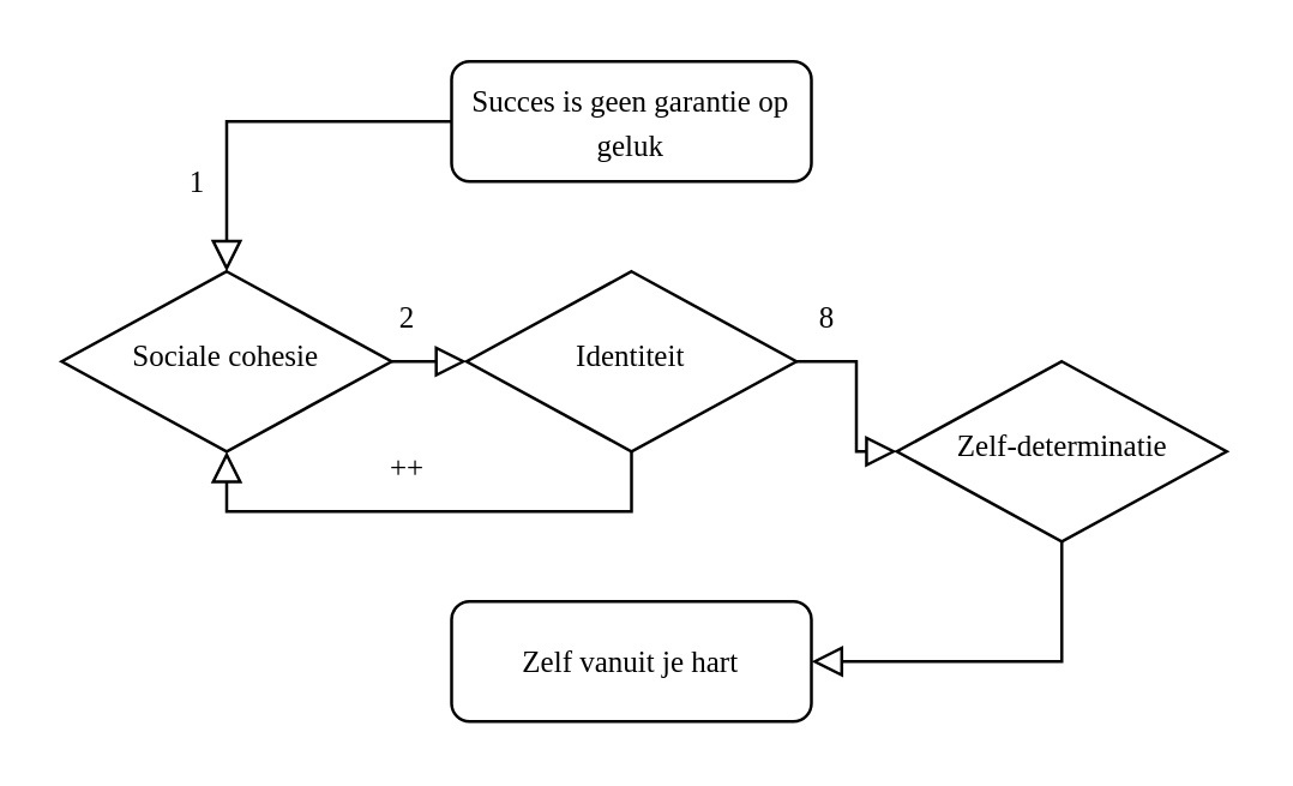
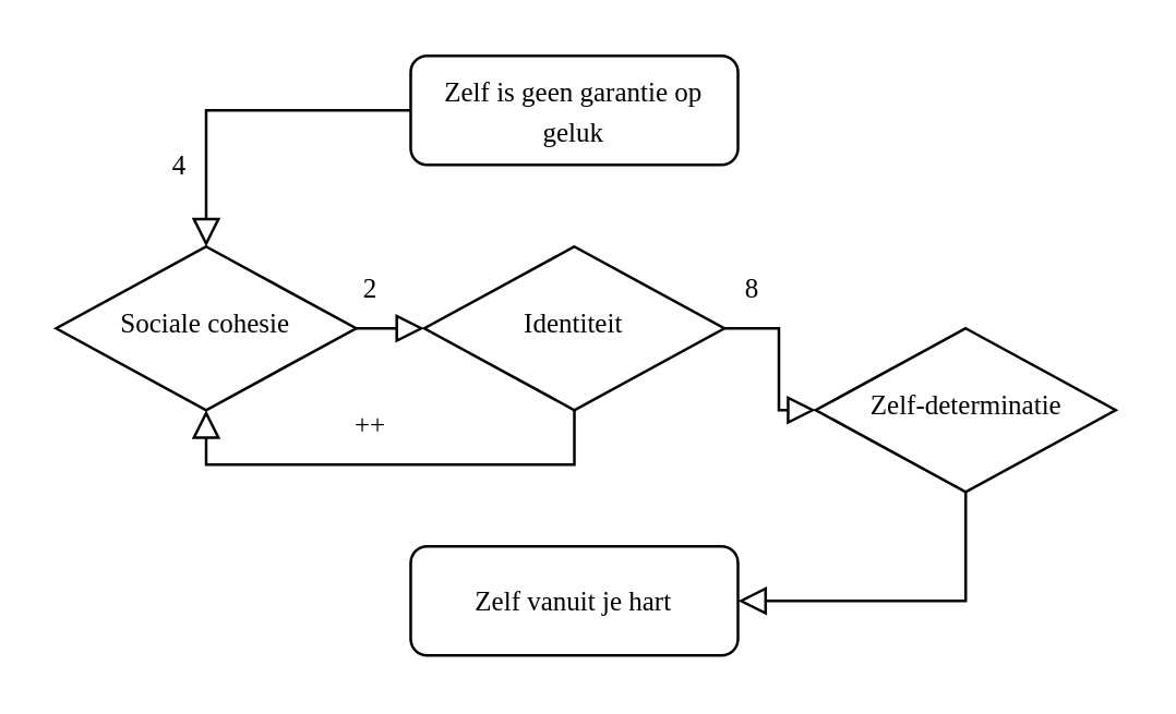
  <mxCell id="0" />
  <mxCell id="1" parent="0" />
- <mxCell id="2" value="&lt;font style=&quot;font-size: 10px;&quot; face=&quot;Tahoma&quot;&gt;Succes is geen garantie op geluk&lt;/font&gt;" style="rounded=1;whiteSpace=wrap;html=1;fontSize=12;glass=0;strokeWidth=1;shadow=0;" parent="1" vertex="1"><mxGeometry x="150" y="20" width="120" height="40" as="geometry" /></mxCell>
+ <mxCell id="2" value="&lt;font style=&quot;font-size: 10px;&quot; face=&quot;Tahoma&quot;&gt;Zelf is geen garantie op geluk&lt;/font&gt;" style="rounded=1;whiteSpace=wrap;html=1;fontSize=12;glass=0;strokeWidth=1;shadow=0;" parent="1" vertex="1"><mxGeometry x="150" y="20" width="120" height="40" as="geometry" /></mxCell>
  <mxCell id="3" value="&lt;font style=&quot;font-size: 10px;&quot; face=&quot;Tahoma&quot;&gt;Zelf-determinatie&lt;/font&gt;" style="rhombus;whiteSpace=wrap;html=1;shadow=0;fontFamily=Helvetica;fontSize=12;align=center;strokeWidth=1;spacing=6;spacingTop=-4;" parent="1" vertex="1"><mxGeometry x="298.5" y="120" width="110" height="60" as="geometry" /></mxCell>
  <mxCell id="4" value="&lt;font style=&quot;font-size: 10px;&quot; face=&quot;Tahoma&quot;&gt;Identiteit&lt;/font&gt;" style="rhombus;whiteSpace=wrap;html=1;shadow=0;fontFamily=Helvetica;fontSize=12;align=center;strokeWidth=1;spacing=6;spacingTop=-4;" parent="1" vertex="1"><mxGeometry x="155" y="90" width="110" height="60" as="geometry" /></mxCell>
  <mxCell id="5" value="&lt;font style=&quot;font-size: 10px;&quot; face=&quot;Tahoma&quot;&gt;Sociale cohesie&lt;/font&gt;" style="rhombus;whiteSpace=wrap;html=1;shadow=0;fontFamily=Helvetica;fontSize=12;align=center;strokeWidth=1;spacing=6;spacingTop=-4;" parent="1" vertex="1"><mxGeometry x="20" y="90" width="110" height="60" as="geometry" /></mxCell>
  <mxCell id="6" value="" style="rounded=0;html=1;jettySize=auto;orthogonalLoop=1;fontSize=11;endArrow=block;endFill=0;endSize=8;strokeWidth=1;shadow=0;labelBackgroundColor=none;edgeStyle=orthogonalEdgeStyle;exitX=0;exitY=0.5;exitDx=0;exitDy=0;" parent="1" source="2" target="5" edge="1"><mxGeometry relative="1" as="geometry"><mxPoint x="290" y="60.029" as="sourcePoint" /><mxPoint x="355" y="110" as="targetPoint" /></mxGeometry></mxCell>
  <mxCell id="7" value="&lt;font style=&quot;font-size: 10px;&quot; face=&quot;Tahoma&quot;&gt;Zelf vanuit je hart&lt;/font&gt;" style="rounded=1;whiteSpace=wrap;html=1;fontSize=12;glass=0;strokeWidth=1;shadow=0;" parent="1" vertex="1"><mxGeometry x="150" y="200" width="120" height="40" as="geometry" /></mxCell>
  <mxCell id="8" value="" style="rounded=0;html=1;jettySize=auto;orthogonalLoop=1;fontSize=11;endArrow=block;endFill=0;endSize=8;strokeWidth=1;shadow=0;labelBackgroundColor=none;edgeStyle=orthogonalEdgeStyle;exitX=0.5;exitY=1;exitDx=0;exitDy=0;entryX=1;entryY=0.5;entryDx=0;entryDy=0;" parent="1" source="3" target="7" edge="1"><mxGeometry relative="1" as="geometry"><mxPoint x="280" y="50.029" as="sourcePoint" /><mxPoint x="358.486" y="100.008" as="targetPoint" /></mxGeometry></mxCell>
  <mxCell id="9" value="" style="rounded=0;html=1;jettySize=auto;orthogonalLoop=1;fontSize=11;endArrow=block;endFill=0;endSize=8;strokeWidth=1;shadow=0;labelBackgroundColor=none;edgeStyle=orthogonalEdgeStyle;exitX=1;exitY=0.5;exitDx=0;exitDy=0;entryX=0;entryY=0.5;entryDx=0;entryDy=0;" parent="1" source="4" target="3" edge="1"><mxGeometry relative="1" as="geometry"><mxPoint x="220" y="70" as="sourcePoint" /><mxPoint x="210" y="180" as="targetPoint" /></mxGeometry></mxCell>
  <mxCell id="10" value="" style="rounded=0;html=1;jettySize=auto;orthogonalLoop=1;fontSize=11;endArrow=block;endFill=0;endSize=8;strokeWidth=1;shadow=0;labelBackgroundColor=none;edgeStyle=orthogonalEdgeStyle;exitX=1;exitY=0.5;exitDx=0;exitDy=0;entryX=0;entryY=0.5;entryDx=0;entryDy=0;" parent="1" source="5" target="4" edge="1"><mxGeometry relative="1" as="geometry"><mxPoint x="160" y="50" as="sourcePoint" /><mxPoint x="85" y="100" as="targetPoint" /></mxGeometry></mxCell>
- <mxCell id="11" value="1" style="text;html=1;align=center;verticalAlign=middle;resizable=0;points=[];autosize=1;strokeColor=none;fillColor=none;fontSize=10;fontFamily=Tahoma;" parent="1" vertex="1"><mxGeometry x="50" y="45" width="30" height="30" as="geometry" /></mxCell>
+ <mxCell id="11" value="4" style="text;html=1;align=center;verticalAlign=middle;resizable=0;points=[];autosize=1;strokeColor=none;fillColor=none;fontSize=10;fontFamily=Tahoma;" parent="1" vertex="1"><mxGeometry x="50" y="45" width="30" height="30" as="geometry" /></mxCell>
  <mxCell id="12" value="2" style="text;html=1;align=center;verticalAlign=middle;resizable=0;points=[];autosize=1;strokeColor=none;fillColor=none;fontSize=10;fontFamily=Tahoma;" parent="1" vertex="1"><mxGeometry x="120" y="90" width="30" height="30" as="geometry" /></mxCell>
  <mxCell id="13" value="8" style="text;html=1;align=center;verticalAlign=middle;resizable=0;points=[];autosize=1;strokeColor=none;fillColor=none;fontSize=10;fontFamily=Tahoma;" parent="1" vertex="1"><mxGeometry x="260" y="90" width="30" height="30" as="geometry" /></mxCell>
  <mxCell id="14" value="" style="rounded=0;html=1;jettySize=auto;orthogonalLoop=1;fontSize=11;endArrow=block;endFill=0;endSize=8;strokeWidth=1;shadow=0;labelBackgroundColor=none;edgeStyle=orthogonalEdgeStyle;exitX=0.5;exitY=1;exitDx=0;exitDy=0;entryX=0.5;entryY=1;entryDx=0;entryDy=0;" parent="1" source="4" target="5" edge="1"><mxGeometry relative="1" as="geometry"><mxPoint x="160" y="50" as="sourcePoint" /><mxPoint x="85" y="100" as="targetPoint" /></mxGeometry></mxCell>
  <mxCell id="15" value="&lt;div&gt;++&lt;/div&gt;" style="text;html=1;align=center;verticalAlign=middle;resizable=0;points=[];autosize=1;strokeColor=none;fillColor=none;fontSize=10;fontFamily=Tahoma;" parent="1" vertex="1"><mxGeometry x="115" y="140" width="40" height="30" as="geometry" /></mxCell>
